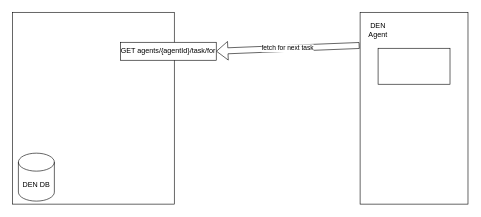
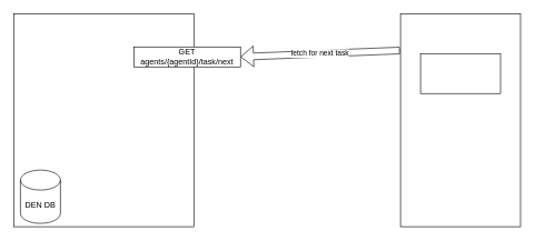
  <mxCell id="0" />
  <mxCell id="1" parent="0" />
  <mxCell id="2" value="" style="group" vertex="1" connectable="0" parent="1"><mxGeometry x="20" y="20" width="270" height="320" as="geometry" /></mxCell>
  <mxCell id="3" value="" style="rounded=0;whiteSpace=wrap;html=1;" vertex="1" parent="2"><mxGeometry width="270" height="320" as="geometry" /></mxCell>
  <mxCell id="4" value="DEN DB" style="shape=cylinder3;whiteSpace=wrap;html=1;boundedLbl=1;backgroundOutline=1;size=15;" vertex="1" parent="2"><mxGeometry x="10" y="235" width="60" height="80" as="geometry" /></mxCell>
  <mxCell id="5" value="" style="group" vertex="1" connectable="0" parent="1"><mxGeometry x="600" y="20" width="180" height="320" as="geometry" /></mxCell>
  <mxCell id="6" value="" style="group" vertex="1" connectable="0" parent="5"><mxGeometry width="180" height="320" as="geometry" /></mxCell>
  <mxCell id="7" value="" style="rounded=0;whiteSpace=wrap;html=1;" vertex="1" parent="6"><mxGeometry width="180" height="320" as="geometry" /></mxCell>
- <mxCell id="8" value="DEN Agent" style="text;html=1;strokeColor=none;fillColor=none;align=center;verticalAlign=middle;whiteSpace=wrap;rounded=0;" vertex="1" parent="6"><mxGeometry x="10" y="10" width="40" height="40" as="geometry" /></mxCell>
  <mxCell id="9" value="" style="rounded=0;whiteSpace=wrap;html=1;" vertex="1" parent="6"><mxGeometry x="30" y="60" width="120" height="60" as="geometry" /></mxCell>
  <mxCell id="10" value="fetch for next task" style="shape=flexArrow;endArrow=classic;html=1;rounded=0;exitX=-0.006;exitY=0.173;exitDx=0;exitDy=0;exitPerimeter=0;entryX=1;entryY=0.5;entryDx=0;entryDy=0;" edge="1" parent="1" source="7" target="11"><mxGeometry width="50" height="50" relative="1" as="geometry"><mxPoint x="390" y="310" as="sourcePoint" /><mxPoint x="440" y="260" as="targetPoint" /></mxGeometry></mxCell>
- <mxCell id="11" value="GET agents/{agentId}/task/for" style="rounded=0;whiteSpace=wrap;html=1;" vertex="1" parent="1"><mxGeometry x="200" y="70" width="160" height="30" as="geometry" /></mxCell>
+ <mxCell id="11" value="GET agents/{agentId}/task/next" style="rounded=0;whiteSpace=wrap;html=1;" vertex="1" parent="1"><mxGeometry x="200" y="70" width="160" height="30" as="geometry" /></mxCell>
